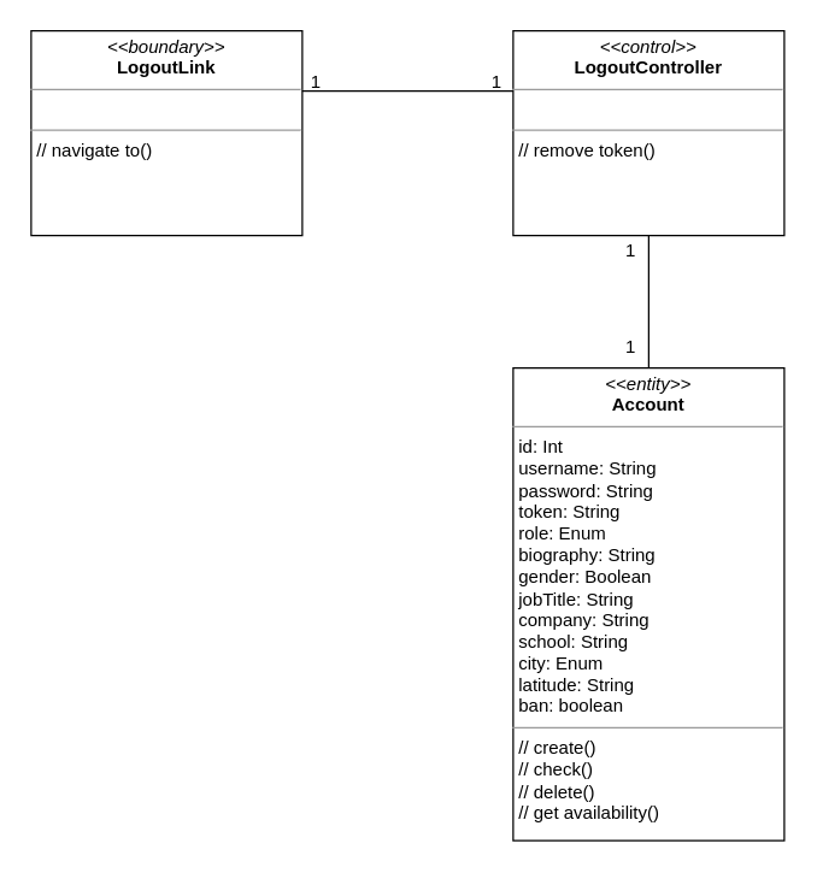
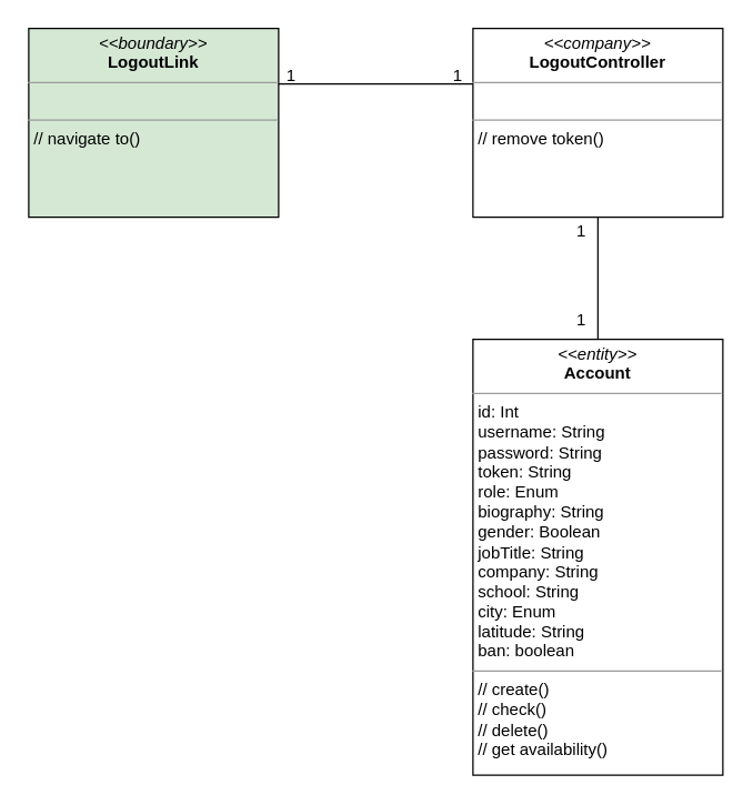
  <mxCell id="0" />
  <mxCell id="1" parent="0" />
  <mxCell id="2" value="&lt;span style=&quot;color: rgba(0 , 0 , 0 , 0) ; font-family: &amp;#34;helvetica&amp;#34; , &amp;#34;arial&amp;#34; , sans-serif ; font-size: 0px&quot;&gt;%3CmxGraphModel%3E%3Croot%3E%3CmxCell%20id%3D%220%22%2F%3E%3CmxCell%20id%3D%221%22%20parent%3D%220%22%2F%3E%3CmxCell%20id%3D%222%22%20value%3D%22%26lt%3Bp%20style%3D%26quot%3Bmargin%3A%200px%20%3B%20margin-top%3A%204px%20%3B%20text-align%3A%20center%26quot%3B%26gt%3B%26lt%3Bi%26gt%3B%26amp%3Blt%3B%26amp%3Blt%3Bboundary%26amp%3Bgt%3B%26amp%3Bgt%3B%26lt%3B%2Fi%26gt%3B%26lt%3Bbr%26gt%3B%26lt%3Bb%26gt%3BBanAccountForm%26lt%3B%2Fb%26gt%3B%26lt%3B%2Fp%26gt%3B%26lt%3Bhr%20size%3D%26quot%3B1%26quot%3B%26gt%3B%26lt%3Bp%20style%3D%26quot%3Bmargin%3A%200px%20%3B%20margin-left%3A%204px%26quot%3B%26gt%3B%26lt%3Bfont%20style%3D%26quot%3Bfont-size%3A%206px%26quot%3B%26gt%3B%26lt%3Bbr%26gt%3B%26lt%3B%2Ffont%26gt%3B%26lt%3B%2Fp%26gt%3B%26lt%3Bhr%20size%3D%26quot%3B1%26quot%3B%26gt%3B%26lt%3Bp%20style%3D%26quot%3Bmargin%3A%200px%20%3B%20margin-left%3A%204px%26quot%3B%26gt%3B%2F%2F%20enter%20account%20id()%26lt%3B%2Fp%26gt%3B%26lt%3Bp%20style%3D%26quot%3Bmargin%3A%200px%20%3B%20margin-left%3A%204px%26quot%3B%26gt%3B%2F%2F%20show%20account()%26lt%3B%2Fp%26gt%3B%22%20style%3D%22verticalAlign%3Dtop%3Balign%3Dleft%3Boverflow%3Dfill%3BfontSize%3D12%3BfontFamily%3DHelvetica%3Bhtml%3D1%3BfillColor%3D%23ffffff%3B%22%20vertex%3D%221%22%20parent%3D%221%22%3E%3CmxGeometry%20x%3D%2232%22%20y%3D%2232%22%20width%3D%22180%22%20height%3D%22136%22%20as%3D%22geometry%22%2F%3E%3C%2FmxCell%3E%3CmxCell%20id%3D%223%22%20value%3D%22%26lt%3Bp%20style%3D%26quot%3Bmargin%3A%200px%20%3B%20margin-top%3A%204px%20%3B%20text-align%3A%20center%26quot%3B%26gt%3B%26lt%3Bi%26gt%3B%26amp%3Blt%3B%26amp%3Blt%3Bcontrol%26amp%3Bgt%3B%26amp%3Bgt%3B%26lt%3B%2Fi%26gt%3B%26lt%3Bbr%26gt%3B%26lt%3Bb%26gt%3BBanAccountController%26lt%3B%2Fb%26gt%3B%26lt%3B%2Fp%26gt%3B%26lt%3Bhr%20size%3D%26quot%3B1%26quot%3B%26gt%3B%26lt%3Bp%20style%3D%26quot%3Bmargin%3A%200px%20%3B%20margin-left%3A%204px%26quot%3B%26gt%3B%26lt%3Bfont%20style%3D%26quot%3Bfont-size%3A%206px%26quot%3B%26gt%3B%26lt%3Bbr%26gt%3B%26lt%3B%2Ffont%26gt%3B%26lt%3B%2Fp%26gt%3B%26lt%3Bhr%20size%3D%26quot%3B1%26quot%3B%26gt%3B%26lt%3Bp%20style%3D%26quot%3Bmargin%3A%200px%20%3B%20margin-left%3A%204px%26quot%3B%26gt%3B%2F%2F%20get%20account()%26lt%3B%2Fp%26gt%3B%26lt%3Bp%20style%3D%26quot%3Bmargin%3A%200px%20%3B%20margin-left%3A%204px%26quot%3B%26gt%3B%2F%2F%20ban%20account()%26lt%3B%2Fp%26gt%3B%22%20style%3D%22verticalAlign%3Dtop%3Balign%3Dleft%3Boverflow%3Dfill%3BfontSize%3D12%3BfontFamily%3DHelvetica%3Bhtml%3D1%3BfillColor%3D%23ffffff%3B%22%20vertex%3D%221%22%20parent%3D%221%22%3E%3CmxGeometry%20x%3D%22352%22%20y%3D%2232%22%20width%3D%22180%22%20height%3D%22136%22%20as%3D%22geometry%22%2F%3E%3C%2FmxCell%3E%3CmxCell%20id%3D%224%22%20value%3D%22%26lt%3Bp%20style%3D%26quot%3Bmargin%3A%200px%20%3B%20margin-top%3A%204px%20%3B%20text-align%3A%20center%26quot%3B%26gt%3B%26lt%3Bi%26gt%3B%26amp%3Blt%3B%26amp%3Blt%3Bentity%26amp%3Bgt%3B%26amp%3Bgt%3B%26lt%3B%2Fi%26gt%3B%26lt%3Bbr%26gt%3B%26lt%3Bb%26gt%3BAccount%26lt%3B%2Fb%26gt%3B%26lt%3B%2Fp%26gt%3B%26lt%3Bhr%20size%3D%26quot%3B1%26quot%3B%26gt%3B%26lt%3Bp%20style%3D%26quot%3Bmargin%3A%200px%20%3B%20margin-left%3A%204px%26quot%3B%26gt%3B%26lt%3Bfont%20style%3D%26quot%3Bfont-size%3A%2012px%26quot%3B%26gt%3Bid%3A%20Int%26lt%3B%2Ffont%26gt%3B%26lt%3B%2Fp%26gt%3B%26lt%3Bp%20style%3D%26quot%3Bmargin%3A%200px%20%3B%20margin-left%3A%204px%26quot%3B%26gt%3B%26lt%3Bfont%20style%3D%26quot%3Bfont-size%3A%2012px%26quot%3B%26gt%3Busername%26lt%3B%2Ffont%26gt%3B%26lt%3B%2Fp%26gt%3B%26lt%3Bp%20style%3D%26quot%3Bmargin%3A%200px%20%3B%20margin-left%3A%204px%26quot%3B%26gt%3B%26lt%3Bfont%20style%3D%26quot%3Bfont-size%3A%2012px%26quot%3B%26gt%3Bpassword%26lt%3B%2Ffont%26gt%3B%26lt%3B%2Fp%26gt%3B%26lt%3Bp%20style%3D%26quot%3Bmargin%3A%200px%20%3B%20margin-left%3A%204px%26quot%3B%26gt%3B%26lt%3Bfont%20style%3D%26quot%3Bfont-size%3A%2012px%26quot%3B%26gt%3Btoken%26lt%3B%2Ffont%26gt%3B%26lt%3B%2Fp%26gt%3B%26lt%3Bp%20style%3D%26quot%3Bmargin%3A%200px%20%3B%20margin-left%3A%204px%26quot%3B%26gt%3B%26lt%3Bfont%20style%3D%26quot%3Bfont-size%3A%2012px%26quot%3B%26gt%3Brole%26lt%3B%2Ffont%26gt%3B%26lt%3B%2Fp%26gt%3B%26lt%3Bp%20style%3D%26quot%3Bmargin%3A%200px%20%3B%20margin-left%3A%204px%26quot%3B%26gt%3B%26lt%3Bfont%20style%3D%26quot%3Bfont-size%3A%2012px%26quot%3B%26gt%3Bbiography%26lt%3B%2Ffont%26gt%3B%26lt%3B%2Fp%26gt%3B%26lt%3Bp%20style%3D%26quot%3Bmargin%3A%200px%20%3B%20margin-left%3A%204px%26quot%3B%26gt%3B%26lt%3Bfont%20style%3D%26quot%3Bfont-size%3A%2012px%26quot%3B%26gt%3Bgender%26lt%3B%2Ffont%26gt%3B%26lt%3B%2Fp%26gt%3B%26lt%3Bp%20style%3D%26quot%3Bmargin%3A%200px%20%3B%20margin-left%3A%204px%26quot%3B%26gt%3B%26lt%3Bfont%20style%3D%26quot%3Bfont-size%3A%2012px%26quot%3B%26gt%3BjobTitle%26lt%3B%2Ffont%26gt%3B%26lt%3B%2Fp%26gt%3B%26lt%3Bp%20style%3D%26quot%3Bmargin%3A%200px%20%3B%20margin-left%3A%204px%26quot%3B%26gt%3B%26lt%3Bfont%20style%3D%26quot%3Bfont-size%3A%2012px%26quot%3B%26gt%3Bcompany%26lt%3B%2Ffont%26gt%3B%26lt%3B%2Fp%26gt%3B%26lt%3Bp%20style%3D%26quot%3Bmargin%3A%200px%20%3B%20margin-left%3A%204px%26quot%3B%26gt%3B%26lt%3Bfont%20style%3D%26quot%3Bfont-size%3A%2012px%26quot%3B%26gt%3Bschool%26lt%3B%2Ffont%26gt%3B%26lt%3B%2Fp%26gt%3B%26lt%3Bp%20style%3D%26quot%3Bmargin%3A%200px%20%3B%20margin-left%3A%204px%26quot%3B%26gt%3B%26lt%3Bfont%20style%3D%26quot%3Bfont-size%3A%2012px%26quot%3B%26gt%3Bcity%26lt%3B%2Ffont%26gt%3B%26lt%3B%2Fp%26gt%3B%26lt%3Bp%20style%3D%26quot%3Bmargin%3A%200px%20%3B%20margin-left%3A%204px%26quot%3B%26gt%3B%26lt%3Bfont%20style%3D%26quot%3Bfont-size%3A%2012px%26quot%3B%26gt%3Blatitude%26lt%3B%2Ffont%26gt%3B%26lt%3B%2Fp%26gt%3B%26lt%3Bp%20style%3D%26quot%3Bmargin%3A%200px%20%3B%20margin-left%3A%204px%26quot%3B%26gt%3B%26lt%3Bfont%20style%3D%26quot%3Bfont-size%3A%2012px%26quot%3B%26gt%3Bban%26lt%3B%2Ffont%26gt%3B%26lt%3B%2Fp%26gt%3B%26lt%3Bhr%20size%3D%26quot%3B1%26quot%3B%26gt%3B%26lt%3Bp%20style%3D%26quot%3Bmargin%3A%200px%20%3B%20margin-left%3A%204px%26quot%3B%26gt%3Bcreate()%26lt%3B%2Fp%26gt%3B%26lt%3Bp%20style%3D%26quot%3Bmargin%3A%200px%20%3B%20margin-left%3A%204px%26quot%3B%26gt%3Bcheck()%26lt%3B%2Fp%26gt%3B%26lt%3Bp%20style%3D%26quot%3Bmargin%3A%200px%20%3B%20margin-left%3A%204px%26quot%3B%26gt%3Bdelete()%26lt%3B%2Fp%26gt%3B%26lt%3Bp%20style%3D%26quot%3Bmargin%3A%200px%20%3B%20margin-left%3A%204px%26quot%3B%26gt%3Bget%20availability()%26lt%3B%2Fp%26gt%3B%22%20style%3D%22verticalAlign%3Dtop%3Balign%3Dleft%3Boverflow%3Dfill%3BfontSize%3D12%3BfontFamily%3DHelvetica%3Bhtml%3D1%3BfillColor%3D%23ffffff%3B%22%20vertex%3D%221%22%20parent%3D%221%22%3E%3CmxGeometry%20x%3D%22352%22%20y%3D%22256%22%20width%3D%22180%22%20height%3D%22314%22%20as%3D%22geometry%22%2F%3E%3C%2FmxCell%3E%3CmxCell%20id%3D%225%22%20value%3D%22%22%20style%3D%22endArrow%3Dnone%3BendFill%3D0%3BendSize%3D12%3Bhtml%3D1%3BstrokeWidth%3D1%3B%22%20edge%3D%221%22%20parent%3D%221%22%3E%3CmxGeometry%20width%3D%22160%22%20relative%3D%221%22%20as%3D%22geometry%22%3E%3CmxPoint%20x%3D%22212%22%20y%3D%2272%22%20as%3D%22sourcePoint%22%2F%3E%3CmxPoint%20x%3D%22352%22%20y%3D%2272%22%20as%3D%22targetPoint%22%2F%3E%3C%2FmxGeometry%3E%3C%2FmxCell%3E%3CmxCell%20id%3D%226%22%20value%3D%22%22%20style%3D%22endArrow%3Dnone%3BendFill%3D0%3BendSize%3D12%3Bhtml%3D1%3BstrokeWidth%3D1%3BexitX%3D0.5%3BexitY%3D1%3BexitDx%3D0%3BexitDy%3D0%3BentryX%3D0.5%3BentryY%3D0%3BentryDx%3D0%3BentryDy%3D0%3B%22%20edge%3D%221%22%20source%3D%223%22%20target%3D%224%22%20parent%3D%221%22%3E%3CmxGeometry%20width%3D%22160%22%20relative%3D%221%22%20as%3D%22geometry%22%3E%3CmxPoint%20x%3D%22352%22%20y%3D%22208%22%20as%3D%22sourcePoint%22%2F%3E%3CmxPoint%20x%3D%22492%22%20y%3D%22208%22%20as%3D%22targetPoint%22%2F%3E%3C%2FmxGeometry%3E%3C%2FmxCell%3E%3CmxCell%20id%3D%227%22%20value%3D%221%22%20style%3D%22text%3Bhtml%3D1%3Bresizable%3D0%3Bpoints%3D%5B%5D%3Bautosize%3D1%3Balign%3Dleft%3BverticalAlign%3Dtop%3BspacingTop%3D-4%3B%22%20vertex%3D%221%22%20parent%3D%221%22%3E%3CmxGeometry%20x%3D%22216%22%20y%3D%2256%22%20width%3D%2216%22%20height%3D%2224%22%20as%3D%22geometry%22%2F%3E%3C%2FmxCell%3E%3CmxCell%20id%3D%228%22%20value%3D%221%22%20style%3D%22text%3Bhtml%3D1%3Bresizable%3D0%3Bpoints%3D%5B%5D%3Bautosize%3D1%3Balign%3Dleft%3BverticalAlign%3Dtop%3BspacingTop%3D-4%3B%22%20vertex%3D%221%22%20parent%3D%221%22%3E%3CmxGeometry%20x%3D%22336%22%20y%3D%2256%22%20width%3D%2216%22%20height%3D%2224%22%20as%3D%22geometry%22%2F%3E%3C%2FmxCell%3E%3CmxCell%20id%3D%229%22%20value%3D%221%22%20style%3D%22text%3Bhtml%3D1%3Bresizable%3D0%3Bpoints%3D%5B%5D%3Bautosize%3D1%3Balign%3Dleft%3BverticalAlign%3Dtop%3BspacingTop%3D-4%3B%22%20vertex%3D%221%22%20parent%3D%221%22%3E%3CmxGeometry%20x%3D%22425%22%20y%3D%22168%22%20width%3D%2216%22%20height%3D%2224%22%20as%3D%22geometry%22%2F%3E%3C%2FmxCell%3E%3CmxCell%20id%3D%2210%22%20value%3D%221%22%20style%3D%22text%3Bhtml%3D1%3Bresizable%3D0%3Bpoints%3D%5B%5D%3Bautosize%3D1%3Balign%3Dleft%3BverticalAlign%3Dtop%3BspacingTop%3D-4%3B%22%20vertex%3D%221%22%20parent%3D%221%22%3E%3CmxGeometry%20x%3D%22425%22%20y%3D%22232%22%20width%3D%2216%22%20height%3D%2224%22%20as%3D%22geometry%22%2F%3E%3C%2FmxCell%3E%3C%2Froot%3E%3C%2FmxGraphModel%3E&lt;/span&gt;" style="text;html=1;resizable=0;points=[];autosize=1;align=left;verticalAlign=top;spacingTop=-4;" parent="1" vertex="1"><mxGeometry x="253" y="280" width="20" height="20" as="geometry" /></mxCell>
- <mxCell id="3" value="&lt;p style=&quot;margin: 0px ; margin-top: 4px ; text-align: center&quot;&gt;&lt;i&gt;&amp;lt;&amp;lt;boundary&amp;gt;&amp;gt;&lt;/i&gt;&lt;br&gt;&lt;b&gt;LogoutLink&lt;/b&gt;&lt;/p&gt;&lt;hr size=&quot;1&quot;&gt;&lt;p style=&quot;margin: 0px ; margin-left: 4px&quot;&gt;&lt;font style=&quot;font-size: 6px&quot;&gt;&lt;br&gt;&lt;/font&gt;&lt;/p&gt;&lt;hr size=&quot;1&quot;&gt;&lt;p style=&quot;margin: 0px ; margin-left: 4px&quot;&gt;// navigate to()&lt;/p&gt;" style="verticalAlign=top;align=left;overflow=fill;fontSize=12;fontFamily=Helvetica;html=1;fillColor=#ffffff;" parent="1" vertex="1"><mxGeometry x="20" y="20" width="180" height="136" as="geometry" /></mxCell>
- <mxCell id="4" value="&lt;p style=&quot;margin: 0px ; margin-top: 4px ; text-align: center&quot;&gt;&lt;i&gt;&amp;lt;&amp;lt;control&amp;gt;&amp;gt;&lt;/i&gt;&lt;br&gt;&lt;b&gt;LogoutController&lt;/b&gt;&lt;/p&gt;&lt;hr size=&quot;1&quot;&gt;&lt;p style=&quot;margin: 0px ; margin-left: 4px&quot;&gt;&lt;font style=&quot;font-size: 6px&quot;&gt;&lt;br&gt;&lt;/font&gt;&lt;/p&gt;&lt;hr size=&quot;1&quot;&gt;&lt;p style=&quot;margin: 0px ; margin-left: 4px&quot;&gt;// remove token()&lt;/p&gt;" style="verticalAlign=top;align=left;overflow=fill;fontSize=12;fontFamily=Helvetica;html=1;fillColor=#ffffff;" parent="1" vertex="1"><mxGeometry x="340" y="20" width="180" height="136" as="geometry" /></mxCell>
+ <mxCell id="3" value="&lt;p style=&quot;margin: 0px ; margin-top: 4px ; text-align: center&quot;&gt;&lt;i&gt;&amp;lt;&amp;lt;boundary&amp;gt;&amp;gt;&lt;/i&gt;&lt;br&gt;&lt;b&gt;LogoutLink&lt;/b&gt;&lt;/p&gt;&lt;hr size=&quot;1&quot;&gt;&lt;p style=&quot;margin: 0px ; margin-left: 4px&quot;&gt;&lt;font style=&quot;font-size: 6px&quot;&gt;&lt;br&gt;&lt;/font&gt;&lt;/p&gt;&lt;hr size=&quot;1&quot;&gt;&lt;p style=&quot;margin: 0px ; margin-left: 4px&quot;&gt;// navigate to()&lt;/p&gt;" style="verticalAlign=top;align=left;overflow=fill;fontSize=12;fontFamily=Helvetica;html=1;fillColor=#d5e8d4;" parent="1" vertex="1"><mxGeometry x="20" y="20" width="180" height="136" as="geometry" /></mxCell>
+ <mxCell id="4" value="&lt;p style=&quot;margin: 0px ; margin-top: 4px ; text-align: center&quot;&gt;&lt;i&gt;&amp;lt;&amp;lt;company&amp;gt;&amp;gt;&lt;/i&gt;&lt;br&gt;&lt;b&gt;LogoutController&lt;/b&gt;&lt;/p&gt;&lt;hr size=&quot;1&quot;&gt;&lt;p style=&quot;margin: 0px ; margin-left: 4px&quot;&gt;&lt;font style=&quot;font-size: 6px&quot;&gt;&lt;br&gt;&lt;/font&gt;&lt;/p&gt;&lt;hr size=&quot;1&quot;&gt;&lt;p style=&quot;margin: 0px ; margin-left: 4px&quot;&gt;// remove token()&lt;/p&gt;" style="verticalAlign=top;align=left;overflow=fill;fontSize=12;fontFamily=Helvetica;html=1;fillColor=#ffffff;" parent="1" vertex="1"><mxGeometry x="340" y="20" width="180" height="136" as="geometry" /></mxCell>
  <mxCell id="5" value="&lt;p style=&quot;margin: 0px ; margin-top: 4px ; text-align: center&quot;&gt;&lt;i&gt;&amp;lt;&amp;lt;entity&amp;gt;&amp;gt;&lt;/i&gt;&lt;br&gt;&lt;b&gt;Account&lt;/b&gt;&lt;/p&gt;&lt;hr size=&quot;1&quot;&gt;&lt;p style=&quot;margin: 0px 0px 0px 4px&quot;&gt;id: Int&lt;/p&gt;&lt;p style=&quot;margin: 0px 0px 0px 4px&quot;&gt;username: String&lt;/p&gt;&lt;p style=&quot;margin: 0px 0px 0px 4px&quot;&gt;password: String&lt;/p&gt;&lt;p style=&quot;margin: 0px 0px 0px 4px&quot;&gt;token: String&lt;/p&gt;&lt;p style=&quot;margin: 0px 0px 0px 4px&quot;&gt;role: Enum&lt;/p&gt;&lt;p style=&quot;margin: 0px 0px 0px 4px&quot;&gt;biography: String&lt;/p&gt;&lt;p style=&quot;margin: 0px 0px 0px 4px&quot;&gt;gender: Boolean&lt;/p&gt;&lt;p style=&quot;margin: 0px 0px 0px 4px&quot;&gt;jobTitle: String&lt;/p&gt;&lt;p style=&quot;margin: 0px 0px 0px 4px&quot;&gt;company: String&lt;/p&gt;&lt;p style=&quot;margin: 0px 0px 0px 4px&quot;&gt;school: String&lt;/p&gt;&lt;p style=&quot;margin: 0px 0px 0px 4px&quot;&gt;city: Enum&lt;/p&gt;&lt;p style=&quot;margin: 0px 0px 0px 4px&quot;&gt;latitude: String&lt;/p&gt;&lt;p style=&quot;margin: 0px 0px 0px 4px&quot;&gt;ban: boolean&lt;/p&gt;&lt;hr size=&quot;1&quot;&gt;&lt;p style=&quot;margin: 0px 0px 0px 4px&quot;&gt;// create()&lt;/p&gt;&lt;p style=&quot;margin: 0px 0px 0px 4px&quot;&gt;// check()&lt;/p&gt;&lt;p style=&quot;margin: 0px 0px 0px 4px&quot;&gt;// delete()&lt;/p&gt;&lt;p style=&quot;margin: 0px 0px 0px 4px&quot;&gt;// get availability()&lt;/p&gt;" style="verticalAlign=top;align=left;overflow=fill;fontSize=12;fontFamily=Helvetica;html=1;fillColor=#ffffff;" parent="1" vertex="1"><mxGeometry x="340" y="244" width="180" height="314" as="geometry" /></mxCell>
  <mxCell id="6" value="" style="endArrow=none;endFill=0;endSize=12;html=1;strokeWidth=1;" parent="1" edge="1"><mxGeometry width="160" relative="1" as="geometry"><mxPoint x="200" y="60" as="sourcePoint" /><mxPoint x="340" y="60" as="targetPoint" /></mxGeometry></mxCell>
  <mxCell id="7" value="" style="endArrow=none;endFill=0;endSize=12;html=1;strokeWidth=1;exitX=0.5;exitY=1;exitDx=0;exitDy=0;entryX=0.5;entryY=0;entryDx=0;entryDy=0;" parent="1" source="4" target="5" edge="1"><mxGeometry width="160" relative="1" as="geometry"><mxPoint x="340" y="196" as="sourcePoint" /><mxPoint x="480" y="196" as="targetPoint" /></mxGeometry></mxCell>
  <mxCell id="8" value="1" style="text;html=1;resizable=0;points=[];autosize=1;align=left;verticalAlign=top;spacingTop=-4;" parent="1" vertex="1"><mxGeometry x="204" y="44" width="16" height="24" as="geometry" /></mxCell>
  <mxCell id="9" value="1" style="text;html=1;resizable=0;points=[];autosize=1;align=left;verticalAlign=top;spacingTop=-4;" parent="1" vertex="1"><mxGeometry x="324" y="44" width="16" height="24" as="geometry" /></mxCell>
  <mxCell id="10" value="1" style="text;html=1;resizable=0;points=[];autosize=1;align=left;verticalAlign=top;spacingTop=-4;" parent="1" vertex="1"><mxGeometry x="413" y="156" width="16" height="24" as="geometry" /></mxCell>
  <mxCell id="11" value="1" style="text;html=1;resizable=0;points=[];autosize=1;align=left;verticalAlign=top;spacingTop=-4;" parent="1" vertex="1"><mxGeometry x="413" y="220" width="16" height="24" as="geometry" /></mxCell>
